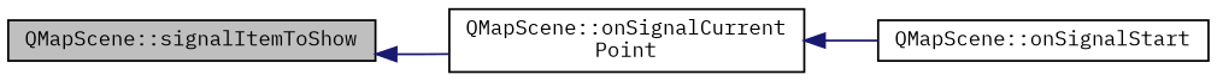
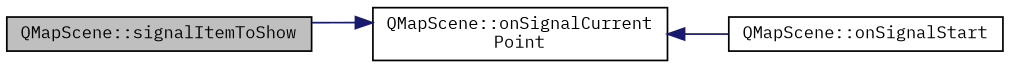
  digraph {
    fontname="IBM Plex Mono"
    rankdir=LR
    node [color=black fontname="IBM Plex Mono" fontsize=10 shape=record]
    edge [color=midnightblue dir=back fontname="IBM Plex Mono" fontsize=10 labelfontname=Helvetica labelfontsize=10 style=solid]
    n1 [fillcolor=grey75 fontcolor=black height=0.2 label="QMapScene::signalItemToShow" style=filled width=0.4]
    n2 [height=0.2 label="QMapScene::onSignalCurrent\lPoint" width=0.4]
    n3 [height=0.2 label="QMapScene::onSignalStart" width=0.4]
-   n1 -> n2
+   n2 -> n1
    n2 -> n3
  }
